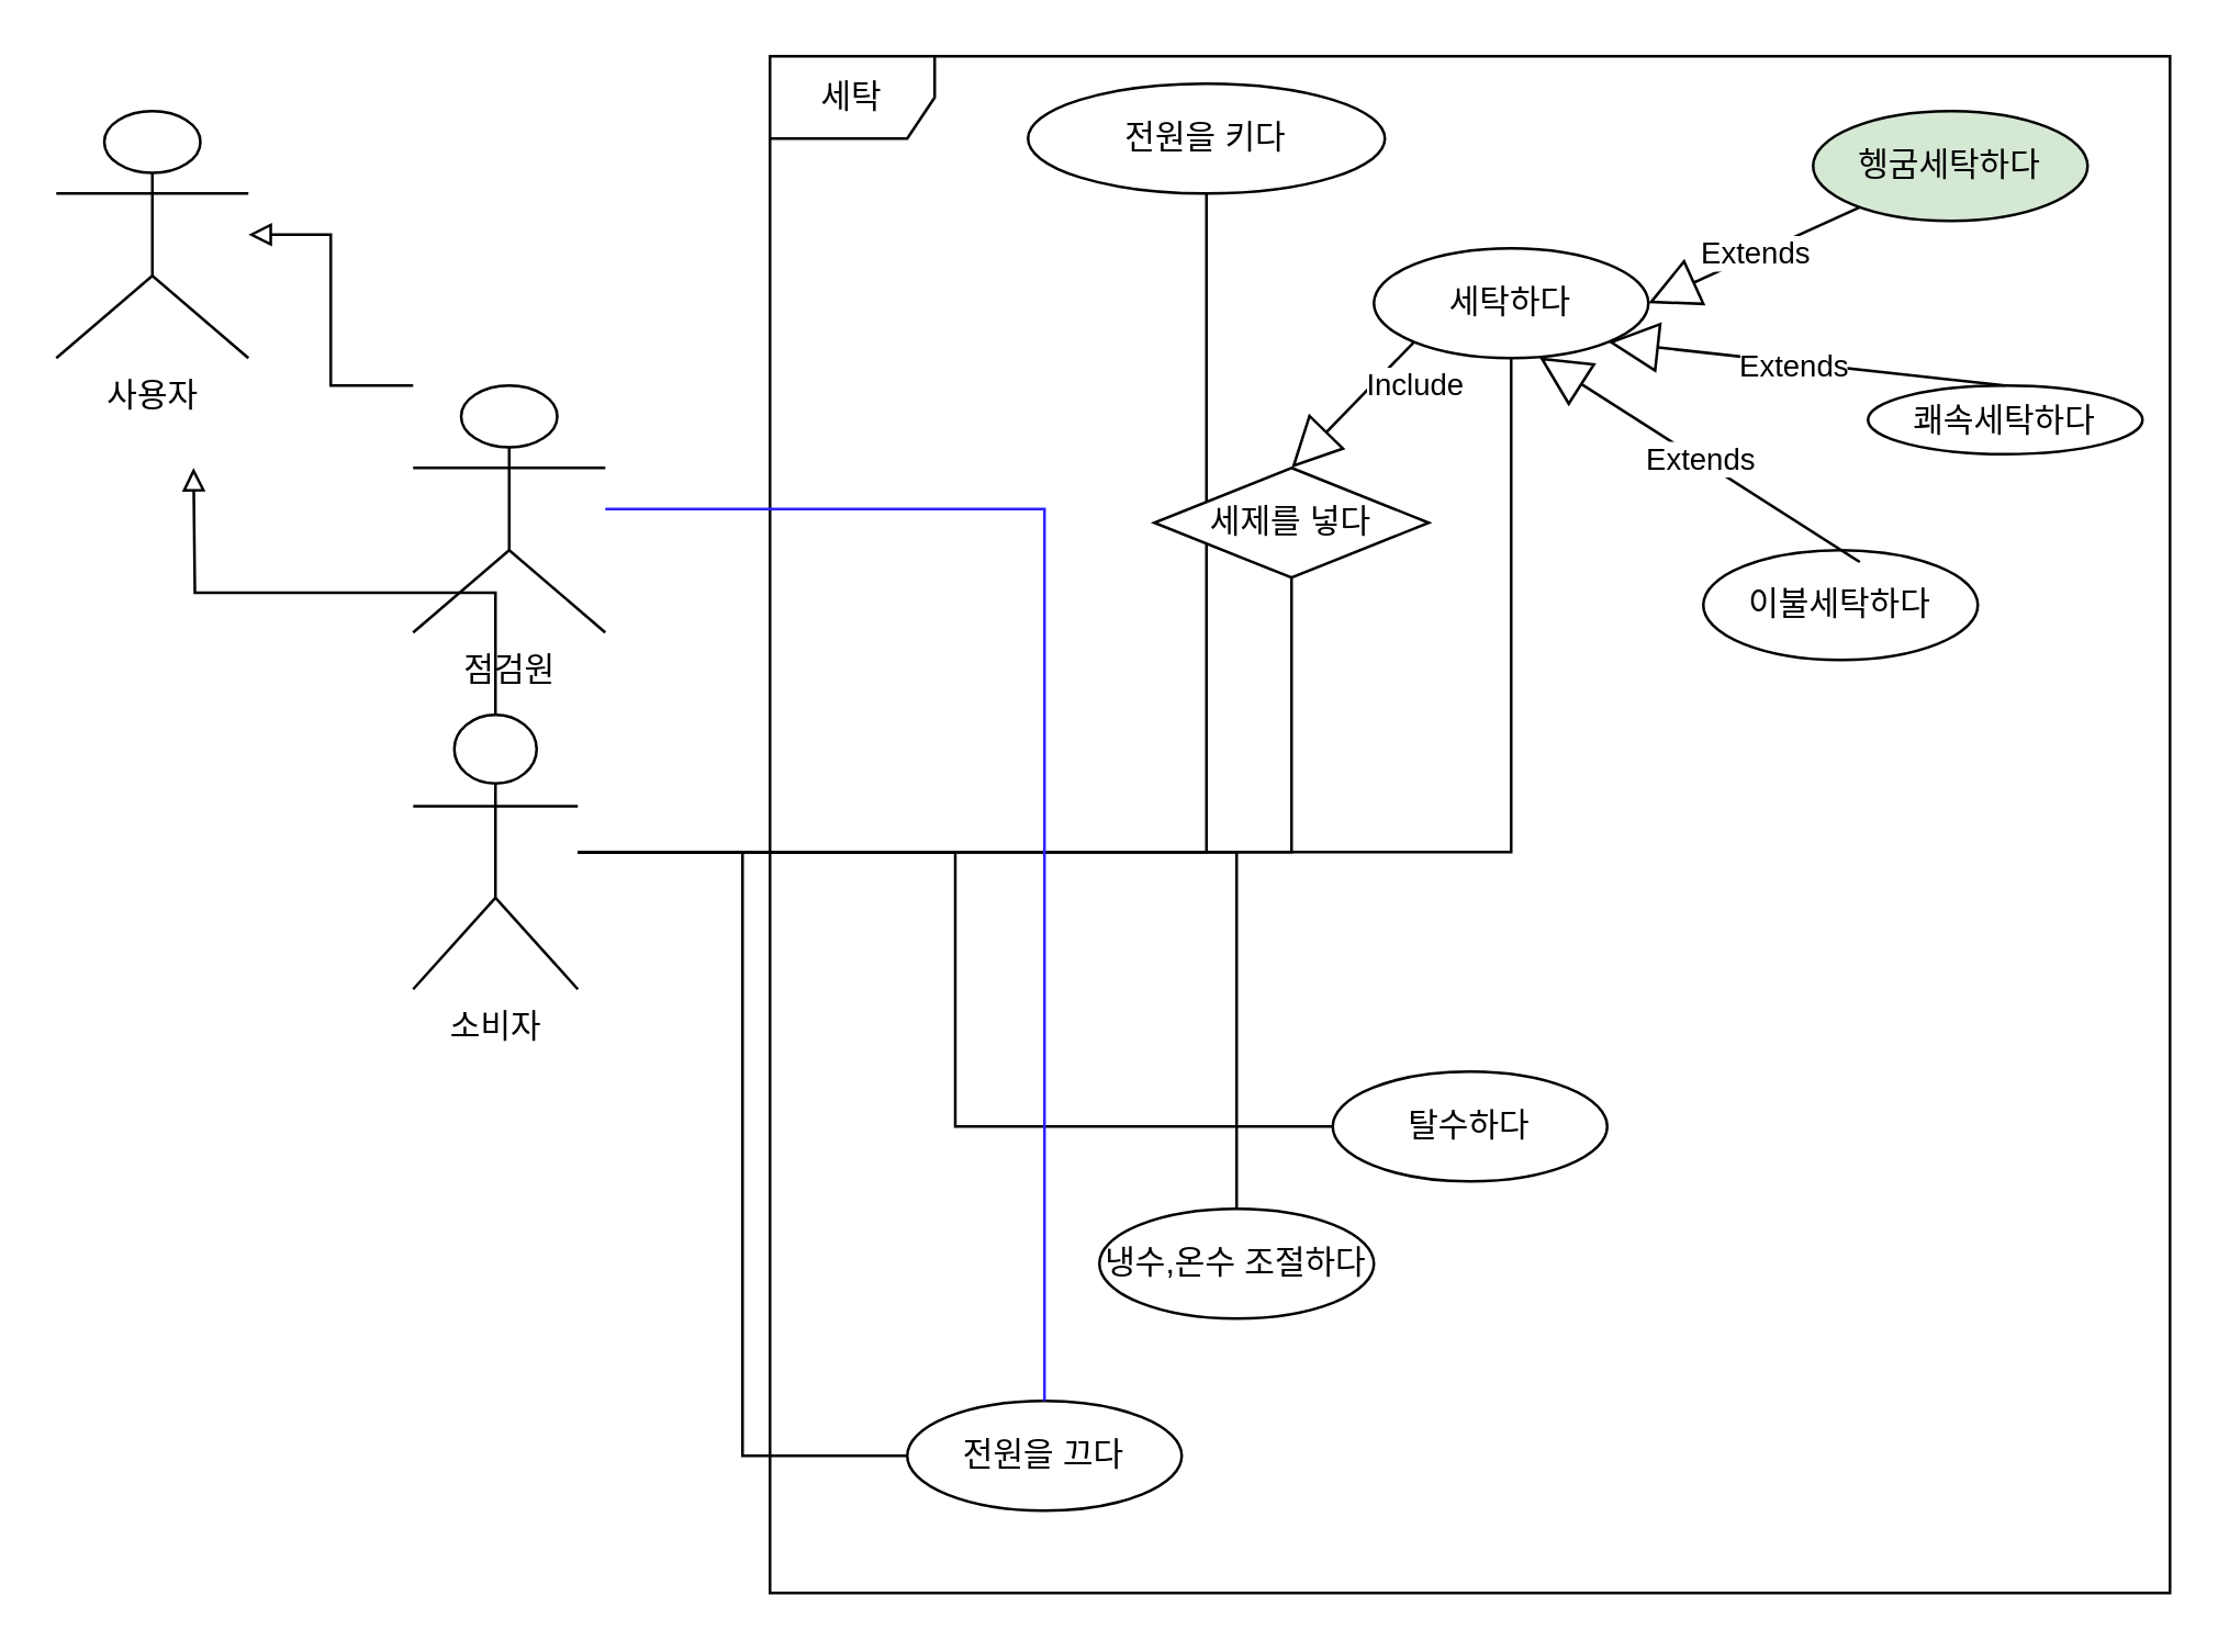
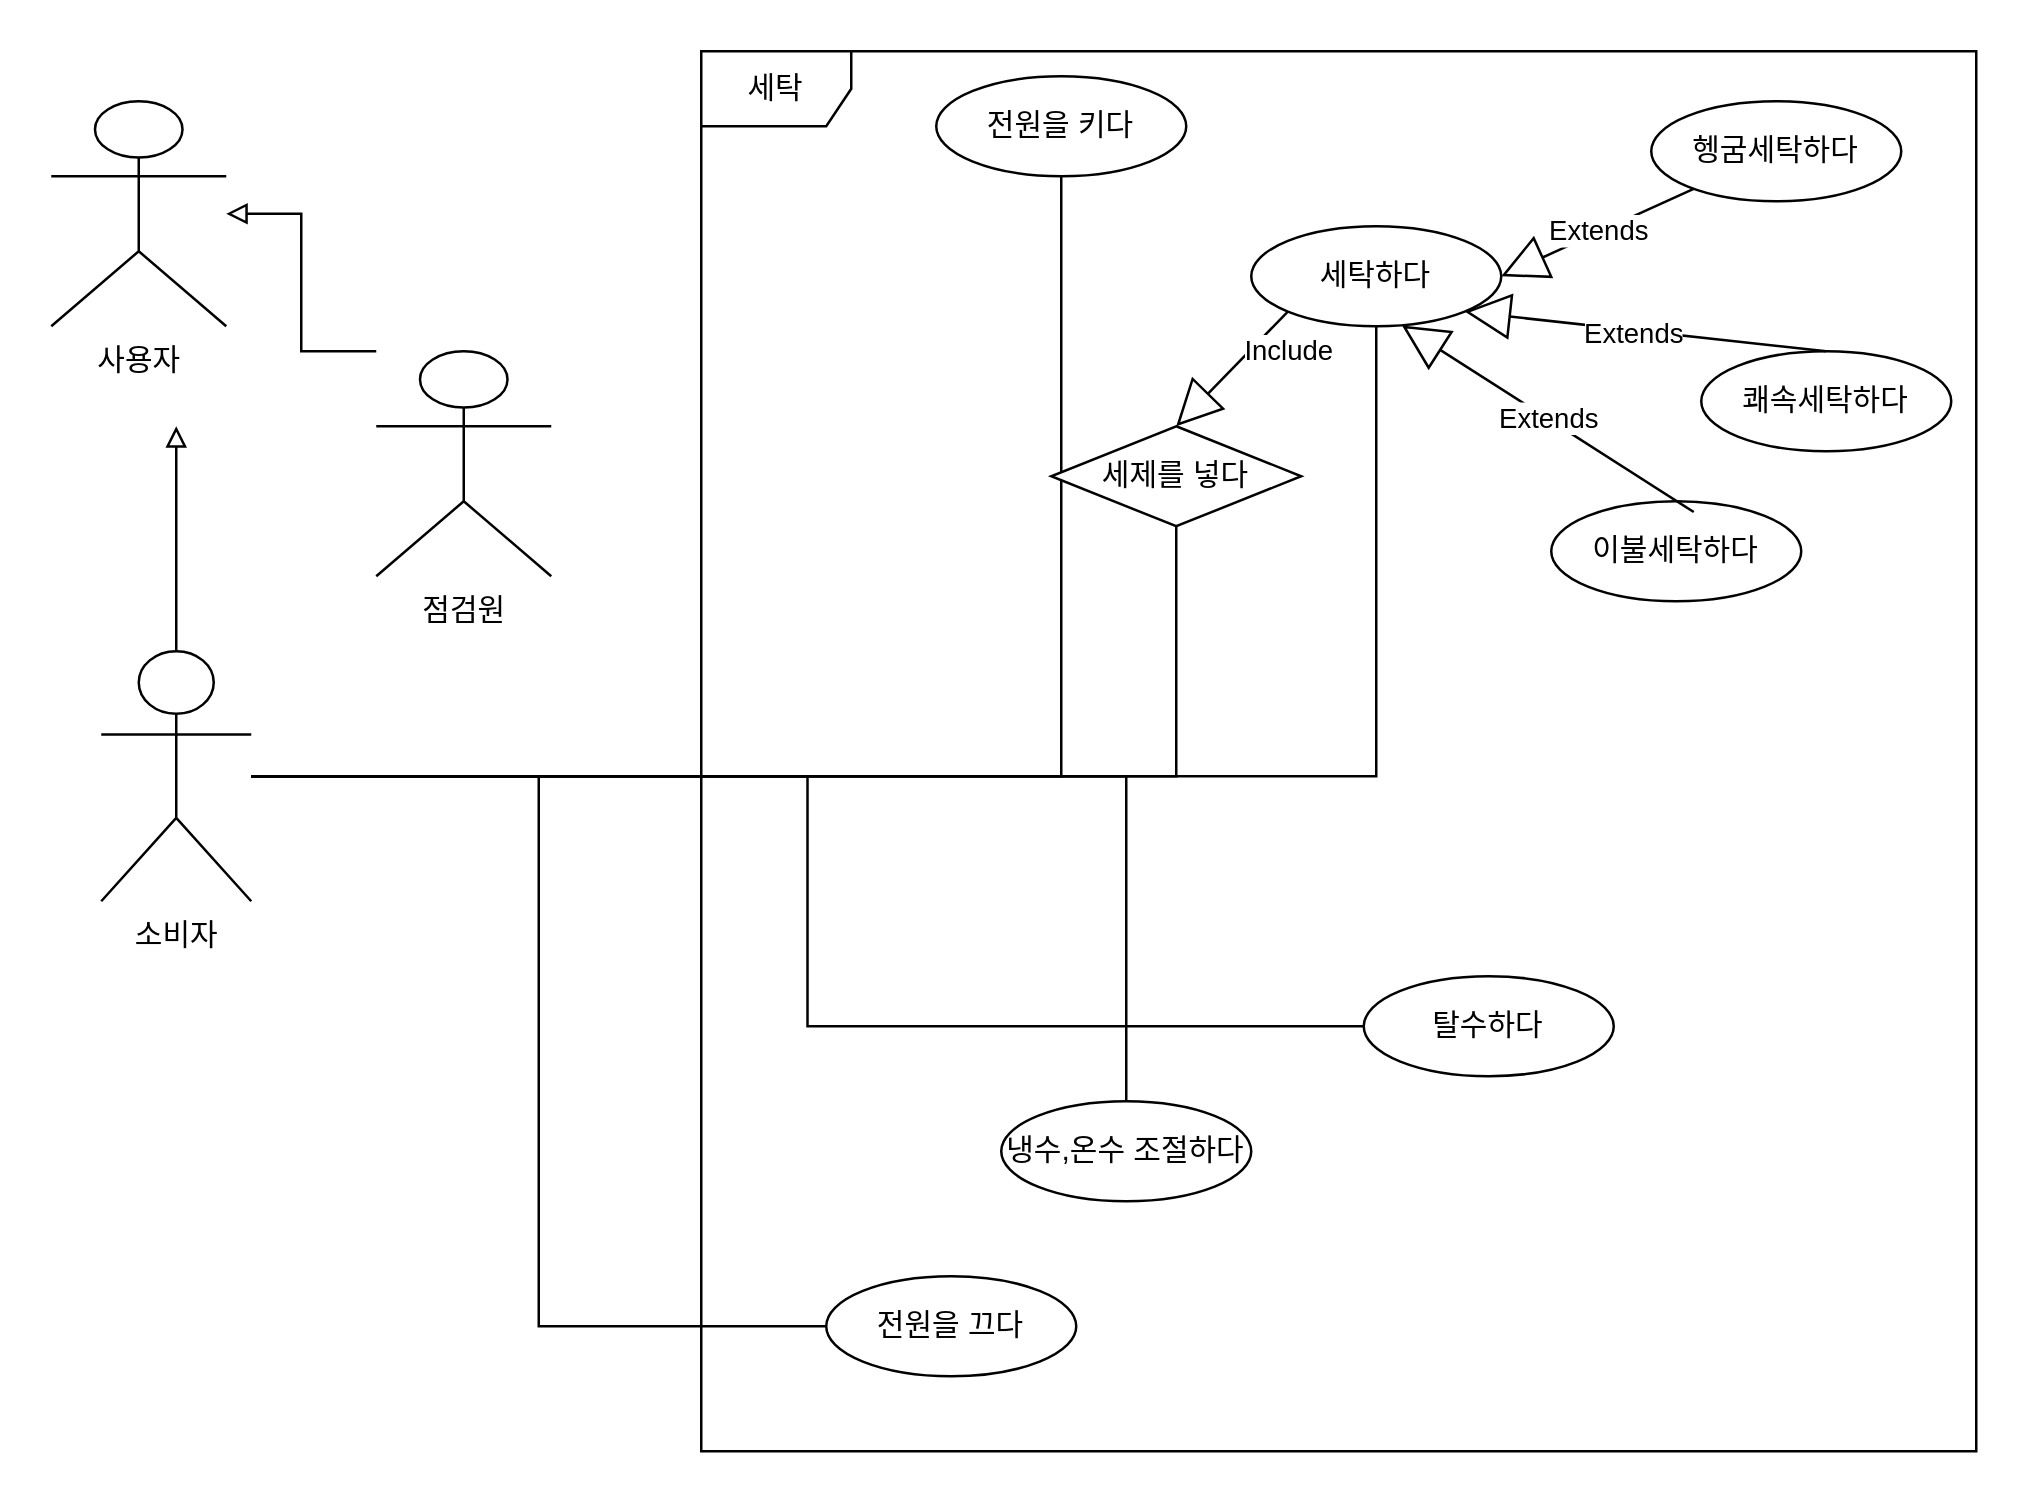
  <mxCell id="0" />
  <mxCell id="1" parent="0" />
  <mxCell id="2" value="세탁" style="shape=umlFrame;whiteSpace=wrap;html=1;pointerEvents=0;" vertex="1" parent="1"><mxGeometry x="280" y="20" width="510" height="560" as="geometry" /></mxCell>
  <mxCell id="3" style="edgeStyle=orthogonalEdgeStyle;rounded=0;orthogonalLoop=1;jettySize=auto;html=1;endArrow=none;startFill=0;" edge="1" parent="1" source="10" target="11"><mxGeometry relative="1" as="geometry" /></mxCell>
  <mxCell id="4" style="edgeStyle=orthogonalEdgeStyle;rounded=0;orthogonalLoop=1;jettySize=auto;html=1;endArrow=none;startFill=0;" edge="1" parent="1" source="10" target="18"><mxGeometry relative="1" as="geometry" /></mxCell>
  <mxCell id="5" style="edgeStyle=orthogonalEdgeStyle;rounded=0;orthogonalLoop=1;jettySize=auto;html=1;entryX=0;entryY=0.5;entryDx=0;entryDy=0;endArrow=none;startFill=0;" edge="1" parent="1" source="10" target="13"><mxGeometry relative="1" as="geometry" /></mxCell>
  <mxCell id="6" style="edgeStyle=orthogonalEdgeStyle;rounded=0;orthogonalLoop=1;jettySize=auto;html=1;endArrow=none;startFill=0;" edge="1" parent="1" source="10" target="19"><mxGeometry relative="1" as="geometry" /></mxCell>
  <mxCell id="7" style="edgeStyle=orthogonalEdgeStyle;rounded=0;orthogonalLoop=1;jettySize=auto;html=1;entryX=0;entryY=0.5;entryDx=0;entryDy=0;endArrow=none;startFill=0;" edge="1" parent="1" source="10" target="12"><mxGeometry relative="1" as="geometry" /></mxCell>
  <mxCell id="8" style="edgeStyle=orthogonalEdgeStyle;rounded=0;orthogonalLoop=1;jettySize=auto;html=1;endArrow=none;startFill=0;" edge="1" parent="1" source="10" target="17"><mxGeometry relative="1" as="geometry" /></mxCell>
  <mxCell id="9" style="edgeStyle=orthogonalEdgeStyle;rounded=0;orthogonalLoop=1;jettySize=auto;html=1;exitX=0.5;exitY=0;exitDx=0;exitDy=0;exitPerimeter=0;endArrow=block;endFill=0;" edge="1" parent="1" source="10"><mxGeometry relative="1" as="geometry"><mxPoint x="70" y="170" as="targetPoint" /></mxGeometry></mxCell>
- <mxCell id="10" value="소비자" style="shape=umlActor;verticalLabelPosition=bottom;verticalAlign=top;html=1;" vertex="1" parent="1"><mxGeometry x="150" y="260" width="60" height="100" as="geometry" /></mxCell>
+ <mxCell id="10" value="소비자" style="shape=umlActor;verticalLabelPosition=bottom;verticalAlign=top;html=1;" vertex="1" parent="1"><mxGeometry x="40" y="260" width="60" height="100" as="geometry" /></mxCell>
  <mxCell id="11" value="세탁하다" style="ellipse;whiteSpace=wrap;html=1;" vertex="1" parent="1"><mxGeometry x="500" y="90" width="100" height="40" as="geometry" /></mxCell>
  <mxCell id="12" value="전원을 끄다" style="ellipse;whiteSpace=wrap;html=1;" vertex="1" parent="1"><mxGeometry x="330" y="510" width="100" height="40" as="geometry" /></mxCell>
- <mxCell id="13" value="탈수하다" style="ellipse;whiteSpace=wrap;html=1;" vertex="1" parent="1"><mxGeometry x="485" y="390" width="100" height="40" as="geometry" /></mxCell>
- <mxCell id="14" value="쾌속세탁하다" style="ellipse;whiteSpace=wrap;html=1;" vertex="1" parent="1"><mxGeometry x="680" y="140" width="100" height="25" as="geometry" /></mxCell>
+ <mxCell id="13" value="탈수하다" style="ellipse;whiteSpace=wrap;html=1;" vertex="1" parent="1"><mxGeometry x="545" y="390" width="100" height="40" as="geometry" /></mxCell>
+ <mxCell id="14" value="쾌속세탁하다" style="ellipse;whiteSpace=wrap;html=1;" vertex="1" parent="1"><mxGeometry x="680" y="140" width="100" height="40" as="geometry" /></mxCell>
  <mxCell id="15" value="이불세탁하다" style="ellipse;whiteSpace=wrap;html=1;" vertex="1" parent="1"><mxGeometry x="620" y="200" width="100" height="40" as="geometry" /></mxCell>
- <mxCell id="16" value="헹굼세탁하다" style="ellipse;whiteSpace=wrap;html=1;fillColor=#d5e8d4;" vertex="1" parent="1"><mxGeometry x="660" y="40" width="100" height="40" as="geometry" /></mxCell>
+ <mxCell id="16" value="헹굼세탁하다" style="ellipse;whiteSpace=wrap;html=1;" vertex="1" parent="1"><mxGeometry x="660" y="40" width="100" height="40" as="geometry" /></mxCell>
  <mxCell id="17" value="냉수,온수 조절하다" style="ellipse;whiteSpace=wrap;html=1;" vertex="1" parent="1"><mxGeometry x="400" y="440" width="100" height="40" as="geometry" /></mxCell>
  <mxCell id="18" value="세제를 넣다" style="rhombus;whiteSpace=wrap;html=1;" vertex="1" parent="1"><mxGeometry x="420" y="170" width="100" height="40" as="geometry" /></mxCell>
- <mxCell id="19" value="전원을 키다" style="ellipse;whiteSpace=wrap;html=1;" vertex="1" parent="1"><mxGeometry x="374" y="30" width="130" height="40" as="geometry" /></mxCell>
+ <mxCell id="19" value="전원을 키다" style="ellipse;whiteSpace=wrap;html=1;" vertex="1" parent="1"><mxGeometry x="374" y="30" width="100" height="40" as="geometry" /></mxCell>
  <mxCell id="20" value="Extends" style="endArrow=block;endSize=16;endFill=0;html=1;rounded=0;entryX=1;entryY=1;entryDx=0;entryDy=0;exitX=0.5;exitY=0;exitDx=0;exitDy=0;" edge="1" parent="1" source="14" target="11"><mxGeometry x="0.054" y="1" width="160" relative="1" as="geometry"><mxPoint x="580" y="189" as="sourcePoint" /><mxPoint x="740" y="189" as="targetPoint" /><mxPoint as="offset" /></mxGeometry></mxCell>
  <mxCell id="21" value="Extends" style="endArrow=block;endSize=16;endFill=0;html=1;rounded=0;entryX=0.603;entryY=0.992;entryDx=0;entryDy=0;entryPerimeter=0;exitX=0.57;exitY=0.108;exitDx=0;exitDy=0;exitPerimeter=0;" edge="1" parent="1" source="15" target="11"><mxGeometry width="160" relative="1" as="geometry"><mxPoint x="455" y="160" as="sourcePoint" /><mxPoint x="615" y="160" as="targetPoint" /></mxGeometry></mxCell>
  <mxCell id="22" value="Extends" style="endArrow=block;endSize=16;endFill=0;html=1;rounded=0;entryX=1;entryY=0.5;entryDx=0;entryDy=0;" edge="1" parent="1" source="16" target="11"><mxGeometry width="160" relative="1" as="geometry"><mxPoint x="630" y="79.5" as="sourcePoint" /><mxPoint x="790" y="79.5" as="targetPoint" /></mxGeometry></mxCell>
  <mxCell id="23" value="Include" style="endArrow=block;endSize=16;endFill=0;html=1;rounded=0;exitX=0;exitY=1;exitDx=0;exitDy=0;entryX=0.5;entryY=0;entryDx=0;entryDy=0;" edge="1" parent="1" source="11" target="18"><mxGeometry x="-0.645" y="11" width="160" relative="1" as="geometry"><mxPoint x="160" y="260" as="sourcePoint" /><mxPoint x="320" y="260" as="targetPoint" /><mxPoint as="offset" /></mxGeometry></mxCell>
  <mxCell id="24" value="사용자" style="shape=umlActor;verticalLabelPosition=bottom;verticalAlign=top;html=1;" vertex="1" parent="1"><mxGeometry x="20" y="40" width="70" height="90" as="geometry" /></mxCell>
- <mxCell id="25" style="edgeStyle=orthogonalEdgeStyle;rounded=0;orthogonalLoop=1;jettySize=auto;html=1;endArrow=none;startFill=0;strokeColor=#2B21FF;" edge="1" parent="1" source="27" target="12"><mxGeometry relative="1" as="geometry" /></mxCell>
  <mxCell id="26" style="edgeStyle=orthogonalEdgeStyle;rounded=0;orthogonalLoop=1;jettySize=auto;html=1;endArrow=block;endFill=0;" edge="1" parent="1" source="27" target="24"><mxGeometry relative="1" as="geometry"><mxPoint x="100" y="100" as="targetPoint" /><mxPoint x="130" y="190" as="sourcePoint" /><Array as="points"><mxPoint x="120" y="140" /><mxPoint x="120" y="85" /></Array></mxGeometry></mxCell>
  <mxCell id="27" value="점검원" style="shape=umlActor;verticalLabelPosition=bottom;verticalAlign=top;html=1;" vertex="1" parent="1"><mxGeometry x="150" y="140" width="70" height="90" as="geometry" /></mxCell>
